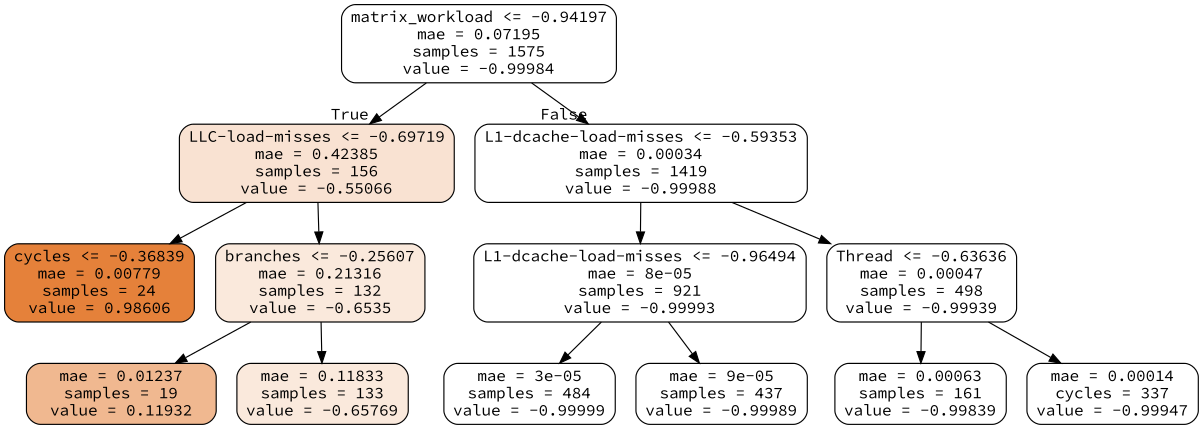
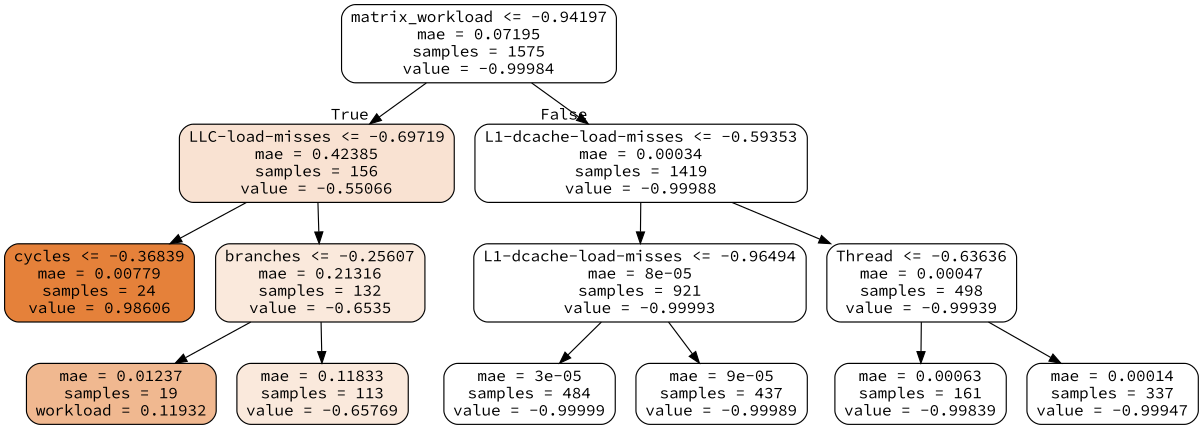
  digraph {
    fontname="Source Code Pro"
    node [color=black fillcolor="#e5813900" fontname="Source Code Pro" shape=box style="filled, rounded"]
    edge [fontname="Source Code Pro"]
    n1 [label="matrix_workload <= -0.94197\nmae = 0.07195\nsamples = 1575\nvalue = -0.99984"]
    n2 [fillcolor="#e5813939" label="LLC-load-misses <= -0.69719\nmae = 0.42385\nsamples = 156\nvalue = -0.55066"]
    n3 [label="L1-dcache-load-misses <= -0.59353\nmae = 0.00034\nsamples = 1419\nvalue = -0.99988"]
    n4 [fillcolor="#e58139fe" label="cycles <= -0.36839\nmae = 0.00779\nsamples = 24\nvalue = 0.98606"]
    n5 [fillcolor="#e581392c" label="branches <= -0.25607\nmae = 0.21316\nsamples = 132\nvalue = -0.6535"]
    n6 [label="L1-dcache-load-misses <= -0.96494\nmae = 8e-05\nsamples = 921\nvalue = -0.99993"]
    n7 [label="Thread <= -0.63636\nmae = 0.00047\nsamples = 498\nvalue = -0.99939"]
-   n8 [fillcolor="#e581398f" label="mae = 0.01237\nsamples = 19\nvalue = 0.11932"]
-   n9 [fillcolor="#e581392c" label="mae = 0.11833\nsamples = 133\nvalue = -0.65769"]
+   n8 [fillcolor="#e581398f" label="mae = 0.01237\nsamples = 19\nworkload = 0.11932"]
+   n9 [fillcolor="#e581392c" label="mae = 0.11833\nsamples = 113\nvalue = -0.65769"]
    n10 [label="mae = 3e-05\nsamples = 484\nvalue = -0.99999"]
    n11 [label="mae = 9e-05\nsamples = 437\nvalue = -0.99989"]
    n12 [label="mae = 0.00063\nsamples = 161\nvalue = -0.99839"]
-   n13 [label="mae = 0.00014\ncycles = 337\nvalue = -0.99947"]
+   n13 [label="mae = 0.00014\nsamples = 337\nvalue = -0.99947"]
    n1 -> n2 [headlabel=True labelangle=45 labeldistance=2.5]
    n1 -> n3 [headlabel=False labelangle=-45 labeldistance=2.5]
    n2 -> n4
    n2 -> n5
    n3 -> n6
    n3 -> n7
    n5 -> n8
    n5 -> n9
    n6 -> n10
    n6 -> n11
    n7 -> n12
    n7 -> n13
  }
